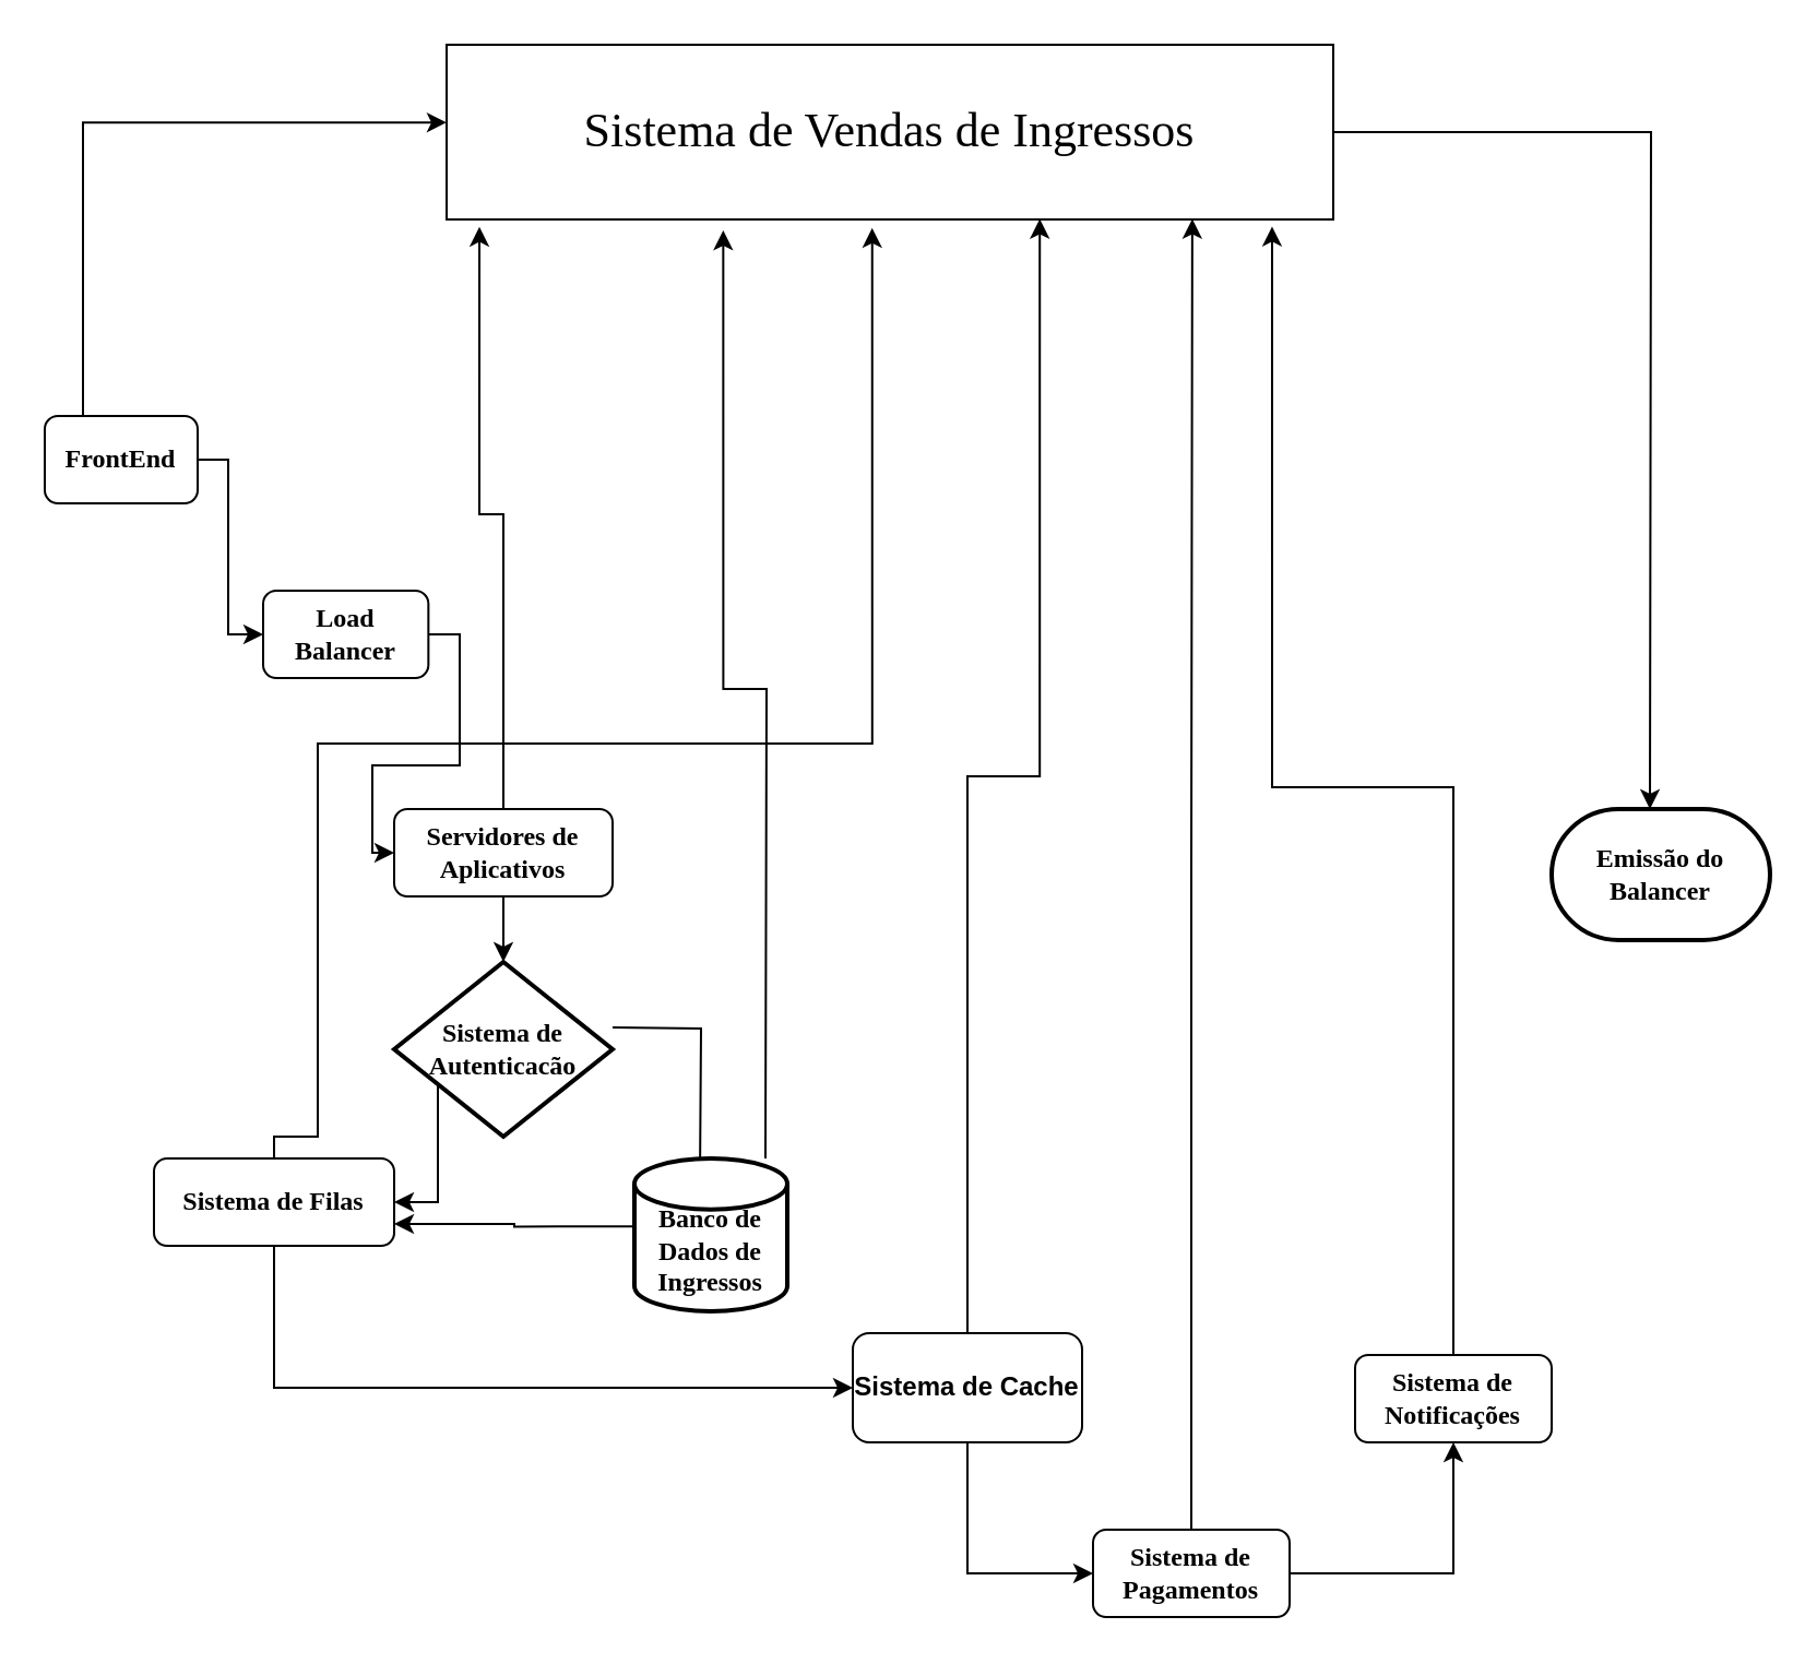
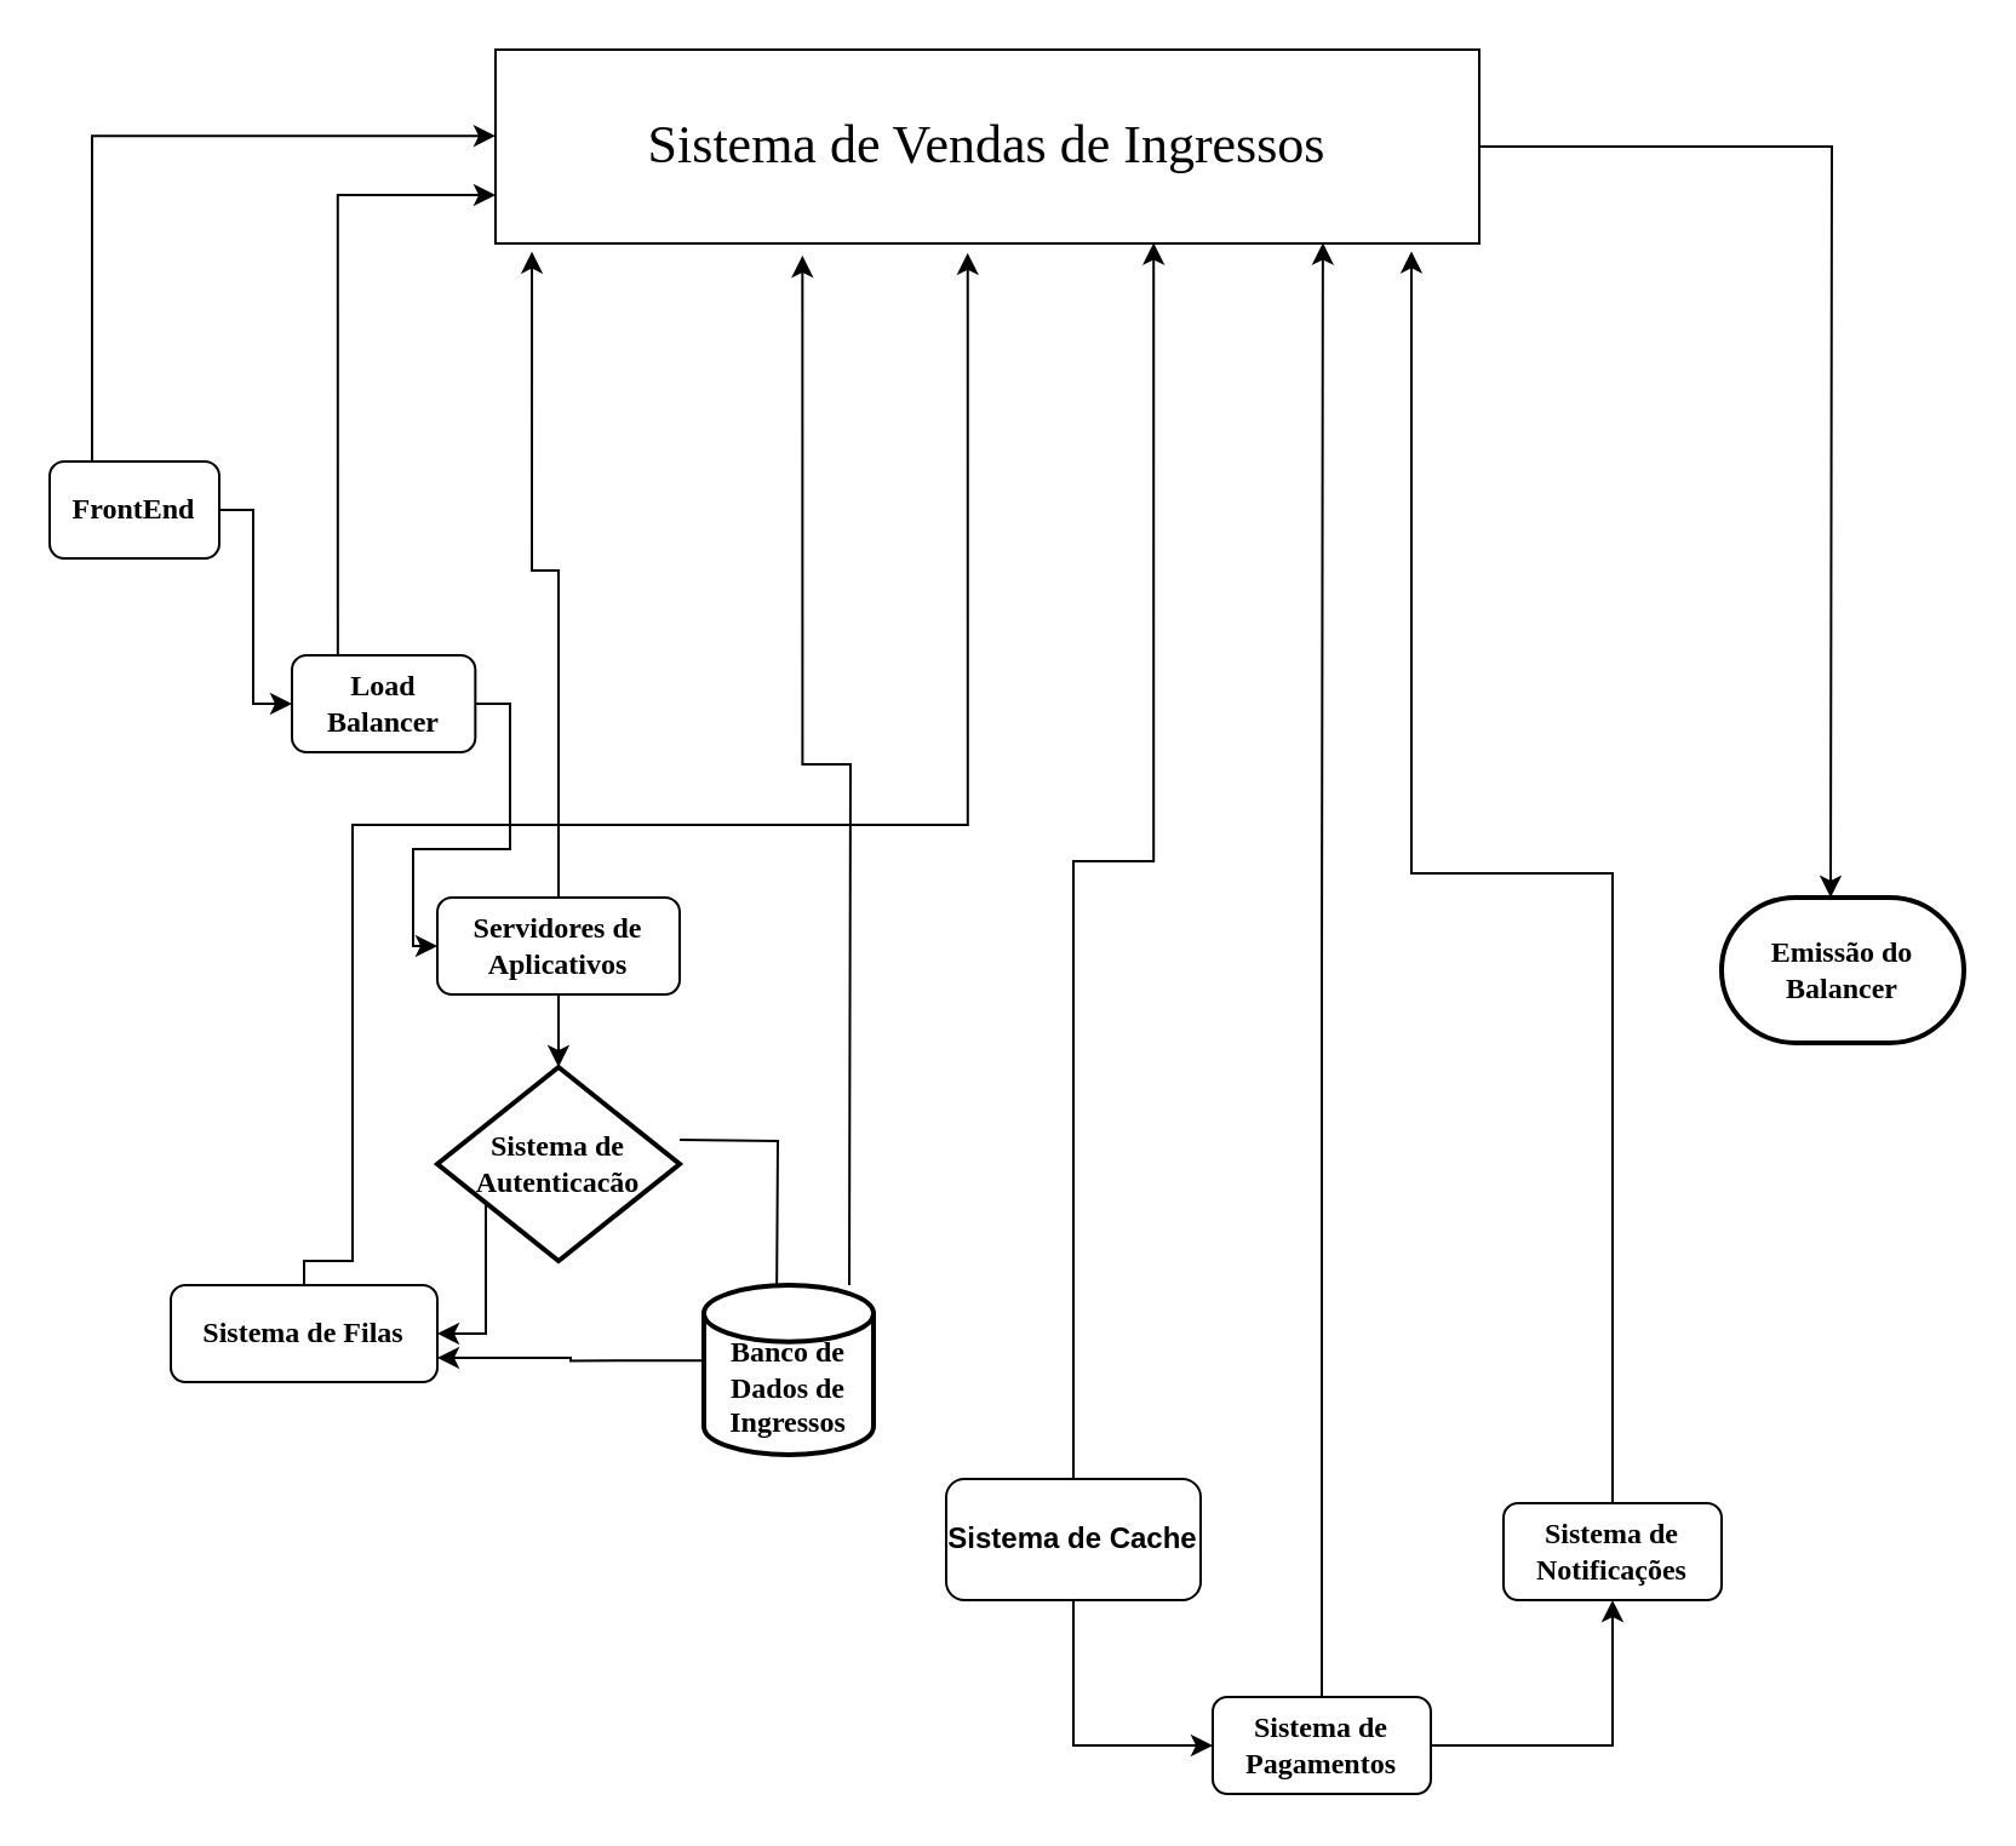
  <mxCell id="0" />
  <mxCell id="1" parent="0" />
  <mxCell id="2" style="edgeStyle=orthogonalEdgeStyle;rounded=0;orthogonalLoop=1;jettySize=auto;html=1;exitX=1;exitY=0.5;exitDx=0;exitDy=0;entryX=0;entryY=0.5;entryDx=0;entryDy=0;" edge="1" parent="1" source="3" target="8"><mxGeometry relative="1" as="geometry"><Array as="points"><mxPoint x="104" y="210" /><mxPoint x="104" y="290" /></Array></mxGeometry></mxCell>
  <mxCell id="3" value="&lt;b&gt;&lt;font face=&quot;Times New Roman&quot;&gt;FrontEnd&lt;/font&gt;&lt;/b&gt;" style="rounded=1;whiteSpace=wrap;html=1;" vertex="1" parent="1"><mxGeometry x="20" y="190" width="70" height="40" as="geometry" /></mxCell>
  <mxCell id="4" style="edgeStyle=orthogonalEdgeStyle;rounded=0;orthogonalLoop=1;jettySize=auto;html=1;exitX=1;exitY=0.5;exitDx=0;exitDy=0;" edge="1" parent="1" source="5"><mxGeometry relative="1" as="geometry"><mxPoint x="755" y="370" as="targetPoint" /></mxGeometry></mxCell>
  <mxCell id="5" value="Sistema de Vendas de Ingressos" style="rounded=0;whiteSpace=wrap;html=1;fontFamily=Times New Roman;fontSize=22;" vertex="1" parent="1"><mxGeometry x="204" y="20" width="406" height="80" as="geometry" /></mxCell>
+ <mxCell id="6" style="edgeStyle=orthogonalEdgeStyle;rounded=0;orthogonalLoop=1;jettySize=auto;html=1;exitX=0.25;exitY=0;exitDx=0;exitDy=0;entryX=0;entryY=0.75;entryDx=0;entryDy=0;" edge="1" parent="1" source="8" target="5"><mxGeometry relative="1" as="geometry" /></mxCell>
  <mxCell id="7" style="edgeStyle=orthogonalEdgeStyle;rounded=0;orthogonalLoop=1;jettySize=auto;html=1;exitX=1;exitY=0.5;exitDx=0;exitDy=0;entryX=0;entryY=0.5;entryDx=0;entryDy=0;" edge="1" parent="1" source="8" target="12"><mxGeometry relative="1" as="geometry"><Array as="points"><mxPoint x="210" y="290" /><mxPoint x="210" y="350" /><mxPoint x="170" y="350" /><mxPoint x="170" y="390" /></Array></mxGeometry></mxCell>
  <mxCell id="8" value="&lt;font face=&quot;Times New Roman&quot;&gt;&lt;b&gt;Load Balancer&lt;/b&gt;&lt;/font&gt;" style="rounded=1;whiteSpace=wrap;html=1;" vertex="1" parent="1"><mxGeometry x="120" y="270" width="75.67" height="40" as="geometry" /></mxCell>
  <mxCell id="9" style="edgeStyle=orthogonalEdgeStyle;rounded=0;orthogonalLoop=1;jettySize=auto;html=1;entryX=1;entryY=0.5;entryDx=0;entryDy=0;" edge="1" parent="1" target="15"><mxGeometry relative="1" as="geometry"><mxPoint x="220" y="490" as="sourcePoint" /></mxGeometry></mxCell>
  <mxCell id="10" style="edgeStyle=orthogonalEdgeStyle;rounded=0;orthogonalLoop=1;jettySize=auto;html=1;entryX=0;entryY=0.5;entryDx=0;entryDy=0;" edge="1" parent="1"><mxGeometry relative="1" as="geometry"><mxPoint x="280" y="470" as="sourcePoint" /><mxPoint x="320" y="540" as="targetPoint" /></mxGeometry></mxCell>
  <mxCell id="11" style="edgeStyle=orthogonalEdgeStyle;rounded=0;orthogonalLoop=1;jettySize=auto;html=1;exitX=0.5;exitY=0;exitDx=0;exitDy=0;entryX=0.037;entryY=1.042;entryDx=0;entryDy=0;entryPerimeter=0;" edge="1" parent="1" source="12" target="5"><mxGeometry relative="1" as="geometry"><mxPoint x="219.759" y="110" as="targetPoint" /></mxGeometry></mxCell>
  <mxCell id="12" value="&lt;b&gt;&lt;font face=&quot;Times New Roman&quot;&gt;Servidores de Aplicativos&lt;/font&gt;&lt;/b&gt;" style="rounded=1;whiteSpace=wrap;html=1;" vertex="1" parent="1"><mxGeometry x="180" y="370" width="100" height="40" as="geometry" /></mxCell>
  <mxCell id="13" style="edgeStyle=orthogonalEdgeStyle;rounded=0;orthogonalLoop=1;jettySize=auto;html=1;exitX=-0.008;exitY=0.445;exitDx=0;exitDy=0;entryX=1;entryY=0.75;entryDx=0;entryDy=0;exitPerimeter=0;" edge="1" parent="1" source="29" target="15"><mxGeometry relative="1" as="geometry"><mxPoint x="280" y="560" as="sourcePoint" /></mxGeometry></mxCell>
- <mxCell id="14" style="edgeStyle=orthogonalEdgeStyle;rounded=0;orthogonalLoop=1;jettySize=auto;html=1;exitX=0.5;exitY=1;exitDx=0;exitDy=0;entryX=0;entryY=0.5;entryDx=0;entryDy=0;" edge="1" parent="1" source="15" target="17"><mxGeometry relative="1" as="geometry" /></mxCell>
  <mxCell id="15" value="&lt;b&gt;&lt;font face=&quot;Times New Roman&quot;&gt;Sistema de Filas&lt;/font&gt;&lt;/b&gt;" style="rounded=1;whiteSpace=wrap;html=1;" vertex="1" parent="1"><mxGeometry x="70" y="530" width="110" height="40" as="geometry" /></mxCell>
  <mxCell id="16" style="edgeStyle=orthogonalEdgeStyle;rounded=0;orthogonalLoop=1;jettySize=auto;html=1;exitX=0.5;exitY=1;exitDx=0;exitDy=0;entryX=0;entryY=0.5;entryDx=0;entryDy=0;" edge="1" parent="1" source="17" target="20"><mxGeometry relative="1" as="geometry" /></mxCell>
  <mxCell id="17" value="&lt;b&gt;Sistema de Cache&lt;/b&gt;" style="rounded=1;whiteSpace=wrap;html=1;" vertex="1" parent="1"><mxGeometry x="390" y="610" width="105" height="50" as="geometry" /></mxCell>
  <mxCell id="18" style="edgeStyle=orthogonalEdgeStyle;rounded=0;orthogonalLoop=1;jettySize=auto;html=1;exitX=0.5;exitY=0;exitDx=0;exitDy=0;entryX=0.841;entryY=0.997;entryDx=0;entryDy=0;entryPerimeter=0;" edge="1" parent="1" source="20" target="5"><mxGeometry relative="1" as="geometry"><mxPoint x="545.276" y="110" as="targetPoint" /></mxGeometry></mxCell>
  <mxCell id="19" style="edgeStyle=orthogonalEdgeStyle;rounded=0;orthogonalLoop=1;jettySize=auto;html=1;exitX=1;exitY=0.5;exitDx=0;exitDy=0;" edge="1" parent="1" source="20" target="21"><mxGeometry relative="1" as="geometry" /></mxCell>
  <mxCell id="20" value="Sistema de Pagamentos" style="rounded=1;whiteSpace=wrap;html=1;fontFamily=Times New Roman;fontStyle=1" vertex="1" parent="1"><mxGeometry x="500" y="700" width="90" height="40" as="geometry" /></mxCell>
  <mxCell id="21" value="&lt;b&gt;&lt;font face=&quot;Times New Roman&quot;&gt;Sistema de Notificações&lt;/font&gt;&lt;/b&gt;" style="rounded=1;whiteSpace=wrap;html=1;" vertex="1" parent="1"><mxGeometry x="620" y="620" width="90" height="40" as="geometry" /></mxCell>
  <mxCell id="22" style="edgeStyle=orthogonalEdgeStyle;rounded=0;orthogonalLoop=1;jettySize=auto;html=1;exitX=0.5;exitY=0;exitDx=0;exitDy=0;entryX=0.48;entryY=1.049;entryDx=0;entryDy=0;entryPerimeter=0;" edge="1" parent="1" source="15" target="5"><mxGeometry relative="1" as="geometry"><Array as="points"><mxPoint x="145" y="520" /><mxPoint x="145" y="340" /><mxPoint x="399" y="340" /></Array></mxGeometry></mxCell>
  <mxCell id="23" style="edgeStyle=orthogonalEdgeStyle;rounded=0;orthogonalLoop=1;jettySize=auto;html=1;exitX=0.5;exitY=0;exitDx=0;exitDy=0;entryX=0.669;entryY=0.997;entryDx=0;entryDy=0;entryPerimeter=0;" edge="1" parent="1" source="17" target="5"><mxGeometry relative="1" as="geometry" /></mxCell>
  <mxCell id="24" style="edgeStyle=orthogonalEdgeStyle;rounded=0;orthogonalLoop=1;jettySize=auto;html=1;exitX=0.5;exitY=0;exitDx=0;exitDy=0;entryX=0.931;entryY=1.04;entryDx=0;entryDy=0;entryPerimeter=0;" edge="1" parent="1" source="21" target="5"><mxGeometry relative="1" as="geometry" /></mxCell>
  <mxCell id="25" style="edgeStyle=orthogonalEdgeStyle;rounded=0;orthogonalLoop=1;jettySize=auto;html=1;exitX=0.25;exitY=0;exitDx=0;exitDy=0;entryX=0;entryY=0.445;entryDx=0;entryDy=0;entryPerimeter=0;" edge="1" parent="1" source="3" target="5"><mxGeometry relative="1" as="geometry" /></mxCell>
  <mxCell id="26" style="edgeStyle=orthogonalEdgeStyle;rounded=0;orthogonalLoop=1;jettySize=auto;html=1;exitX=0.5;exitY=0;exitDx=0;exitDy=0;entryX=0.312;entryY=1.063;entryDx=0;entryDy=0;entryPerimeter=0;" edge="1" parent="1" target="5"><mxGeometry relative="1" as="geometry"><mxPoint x="350" y="530" as="sourcePoint" /></mxGeometry></mxCell>
  <mxCell id="27" value="&lt;b&gt;&lt;font face=&quot;Times New Roman&quot;&gt;Sistema de Autenticacão&lt;/font&gt;&lt;/b&gt;" style="strokeWidth=2;html=1;shape=mxgraph.flowchart.decision;whiteSpace=wrap;" vertex="1" parent="1"><mxGeometry x="180" y="440" width="100" height="80" as="geometry" /></mxCell>
  <mxCell id="28" style="edgeStyle=orthogonalEdgeStyle;rounded=0;orthogonalLoop=1;jettySize=auto;html=1;exitX=0.5;exitY=1;exitDx=0;exitDy=0;entryX=0.5;entryY=0;entryDx=0;entryDy=0;entryPerimeter=0;" edge="1" parent="1" source="12" target="27"><mxGeometry relative="1" as="geometry" /></mxCell>
  <mxCell id="29" value="&lt;b style=&quot;border-color: var(--border-color); font-family: &amp;quot;Times New Roman&amp;quot;;&quot;&gt;&lt;br&gt;Banco de Dados de Ingressos&lt;/b&gt;" style="strokeWidth=2;html=1;shape=mxgraph.flowchart.database;whiteSpace=wrap;" vertex="1" parent="1"><mxGeometry x="290" y="530" width="70" height="70" as="geometry" /></mxCell>
  <mxCell id="30" value="&lt;font face=&quot;Times New Roman&quot;&gt;&lt;b&gt;Emissão do Balancer&lt;/b&gt;&lt;/font&gt;" style="strokeWidth=2;html=1;shape=mxgraph.flowchart.terminator;whiteSpace=wrap;" vertex="1" parent="1"><mxGeometry x="710" y="370" width="100" height="60" as="geometry" /></mxCell>
